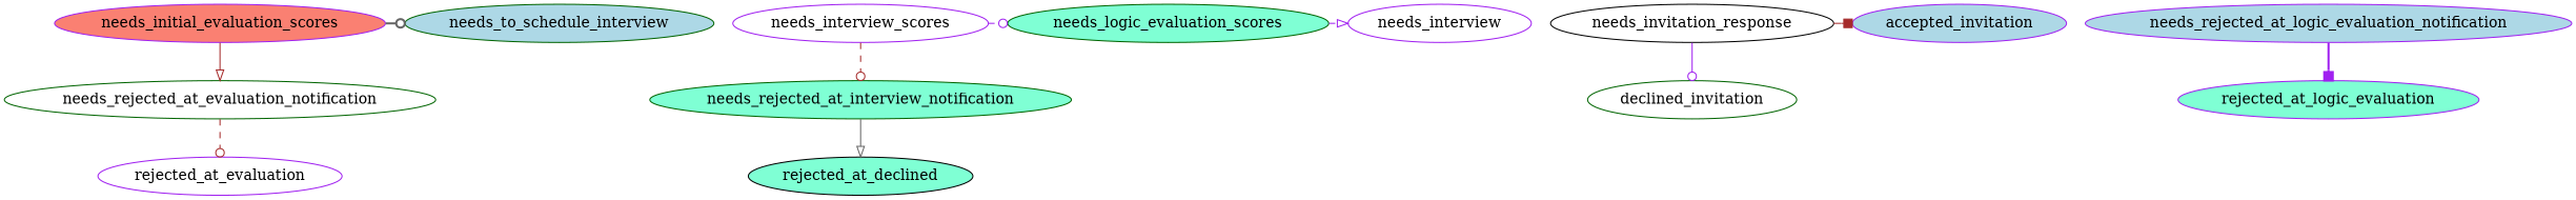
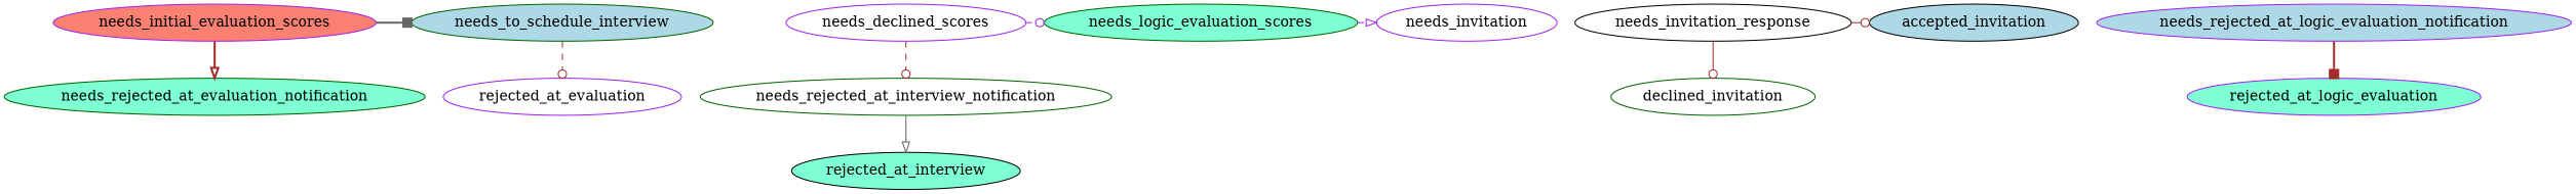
  digraph {
    node [color=purple fillcolor=white style=filled]
    edge [arrowhead=odot color=brown style=solid]
    needs_initial_evaluation_scores [fillcolor=salmon]
    needs_to_schedule_interview [color=darkgreen fillcolor=lightblue]
-   needs_interview_scores
+   needs_interview_scores [label=needs_declined_scores]
    needs_logic_evaluation_scores [color=darkgreen fillcolor=aquamarine]
-   needs_invitation [label=needs_interview]
+   needs_invitation
    needs_invitation_response [color=black]
-   accepted_invitation [fillcolor=lightblue]
-   needs_rejected_at_evaluation_notification [color=darkgreen]
+   accepted_invitation [color=black fillcolor=lightblue]
+   needs_rejected_at_evaluation_notification [color=darkgreen fillcolor=aquamarine]
    rejected_at_evaluation
-   needs_rejected_at_interview_notification [color=darkgreen fillcolor=aquamarine]
-   rejected_at_interview [color=black fillcolor=aquamarine label=rejected_at_declined]
+   needs_rejected_at_interview_notification [color=darkgreen]
+   rejected_at_interview [color=black fillcolor=aquamarine]
    needs_rejected_at_logic_evaluation_notification [fillcolor=lightblue]
    rejected_at_logic_evaluation [fillcolor=aquamarine]
    declined_invitation [color=darkgreen]
    subgraph sub_1 {
      needs_initial_evaluation_scores
      needs_to_schedule_interview
      needs_interview_scores
      needs_logic_evaluation_scores
      needs_invitation
      needs_invitation_response
      accepted_invitation
    }
    subgraph sub_2 {
    }
    subgraph sub_3 {
      needs_initial_evaluation_scores
      needs_rejected_at_evaluation_notification
      rejected_at_evaluation
    }
    subgraph sub_4 {
      needs_interview_scores
      needs_rejected_at_interview_notification
      rejected_at_interview
    }
    subgraph sub_5 {
      needs_logic_evaluation_scores
      needs_rejected_at_logic_evaluation_notification
      rejected_at_logic_evaluation
    }
    subgraph sub_6 {
      needs_invitation_response
      declined_invitation
    }
-   needs_initial_evaluation_scores -> needs_to_schedule_interview [color=gray40 constraint=false style=bold]
-   needs_initial_evaluation_scores -> needs_rejected_at_evaluation_notification [arrowhead=onormal]
+   needs_initial_evaluation_scores -> needs_to_schedule_interview [arrowhead=box color=gray40 constraint=false style=bold]
+   needs_initial_evaluation_scores -> needs_rejected_at_evaluation_notification [arrowhead=onormal style=bold]
    needs_interview_scores -> needs_logic_evaluation_scores [color=purple constraint=false style=dashed]
    needs_interview_scores -> needs_rejected_at_interview_notification [style=dashed]
    needs_logic_evaluation_scores -> needs_invitation [arrowhead=onormal color=purple constraint=false style=dashed]
-   needs_invitation_response -> accepted_invitation [arrowhead=box constraint=false]
-   needs_invitation_response -> declined_invitation [color=purple]
-   needs_rejected_at_evaluation_notification -> rejected_at_evaluation [style=dashed]
+   needs_invitation_response -> accepted_invitation [constraint=false]
+   needs_invitation_response -> declined_invitation
+   needs_to_schedule_interview -> rejected_at_evaluation [style=dashed]
    needs_rejected_at_interview_notification -> rejected_at_interview [arrowhead=onormal color=gray40]
-   needs_rejected_at_logic_evaluation_notification -> rejected_at_logic_evaluation [arrowhead=box color=purple style=bold]
+   needs_rejected_at_logic_evaluation_notification -> rejected_at_logic_evaluation [arrowhead=box style=bold]
  }
